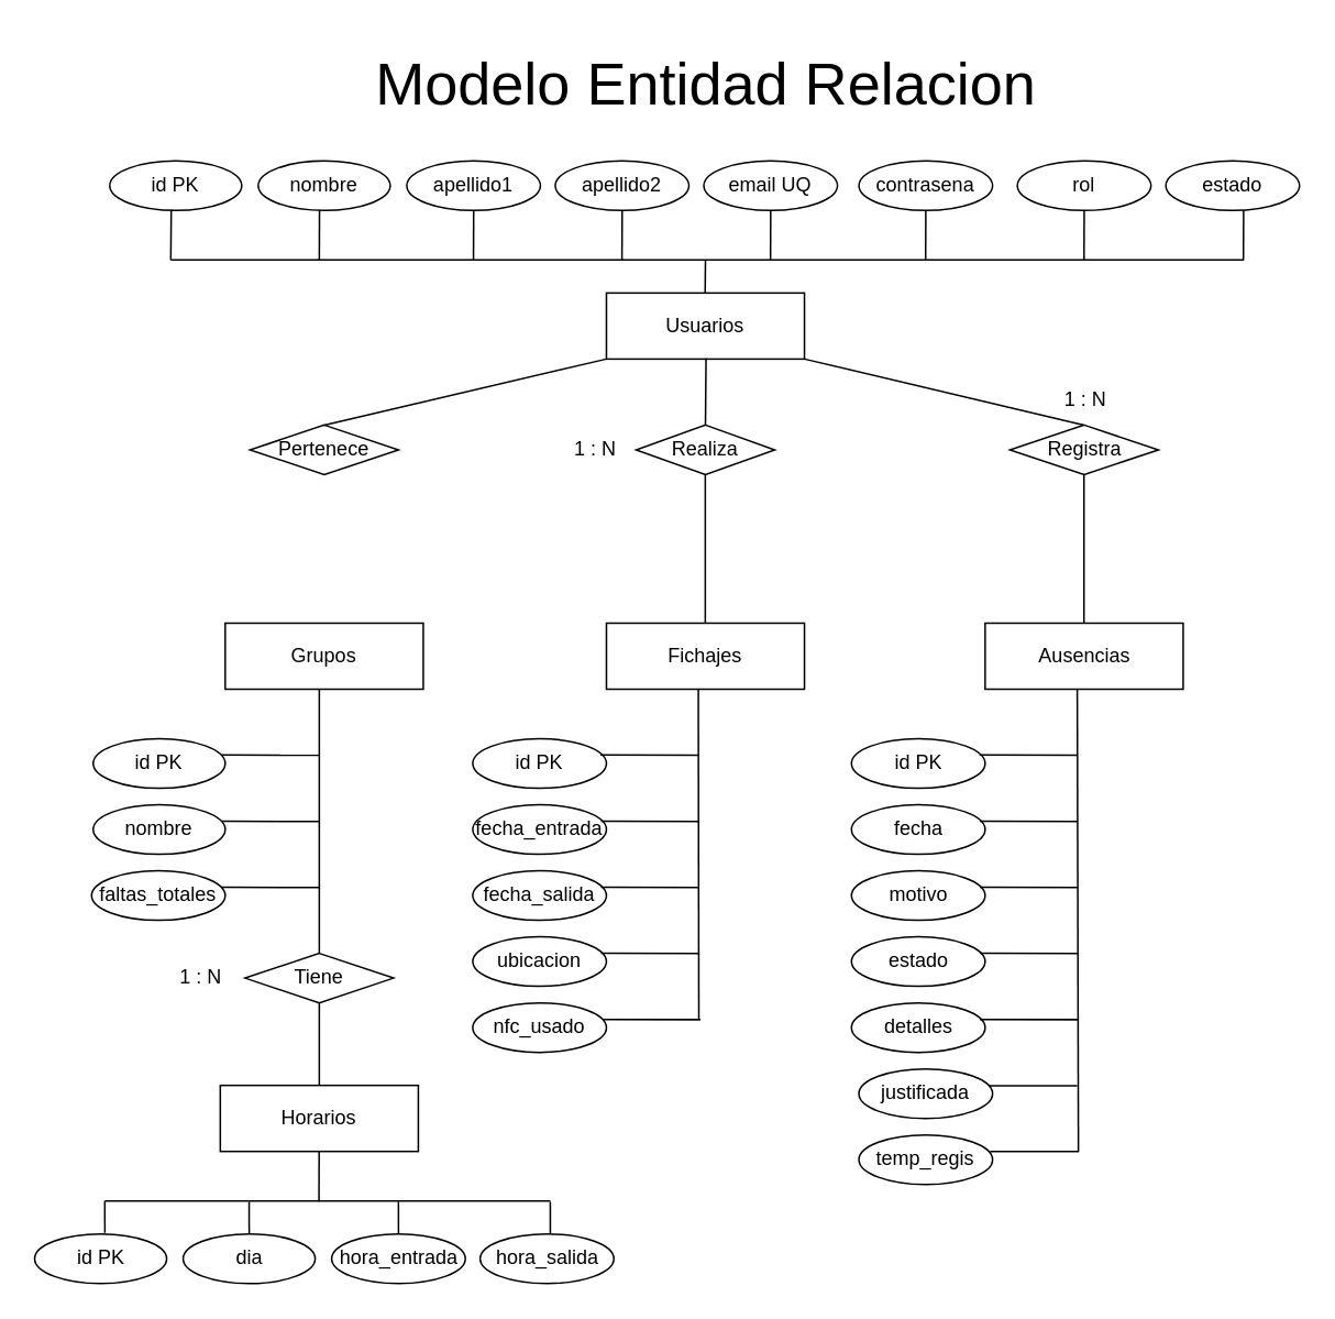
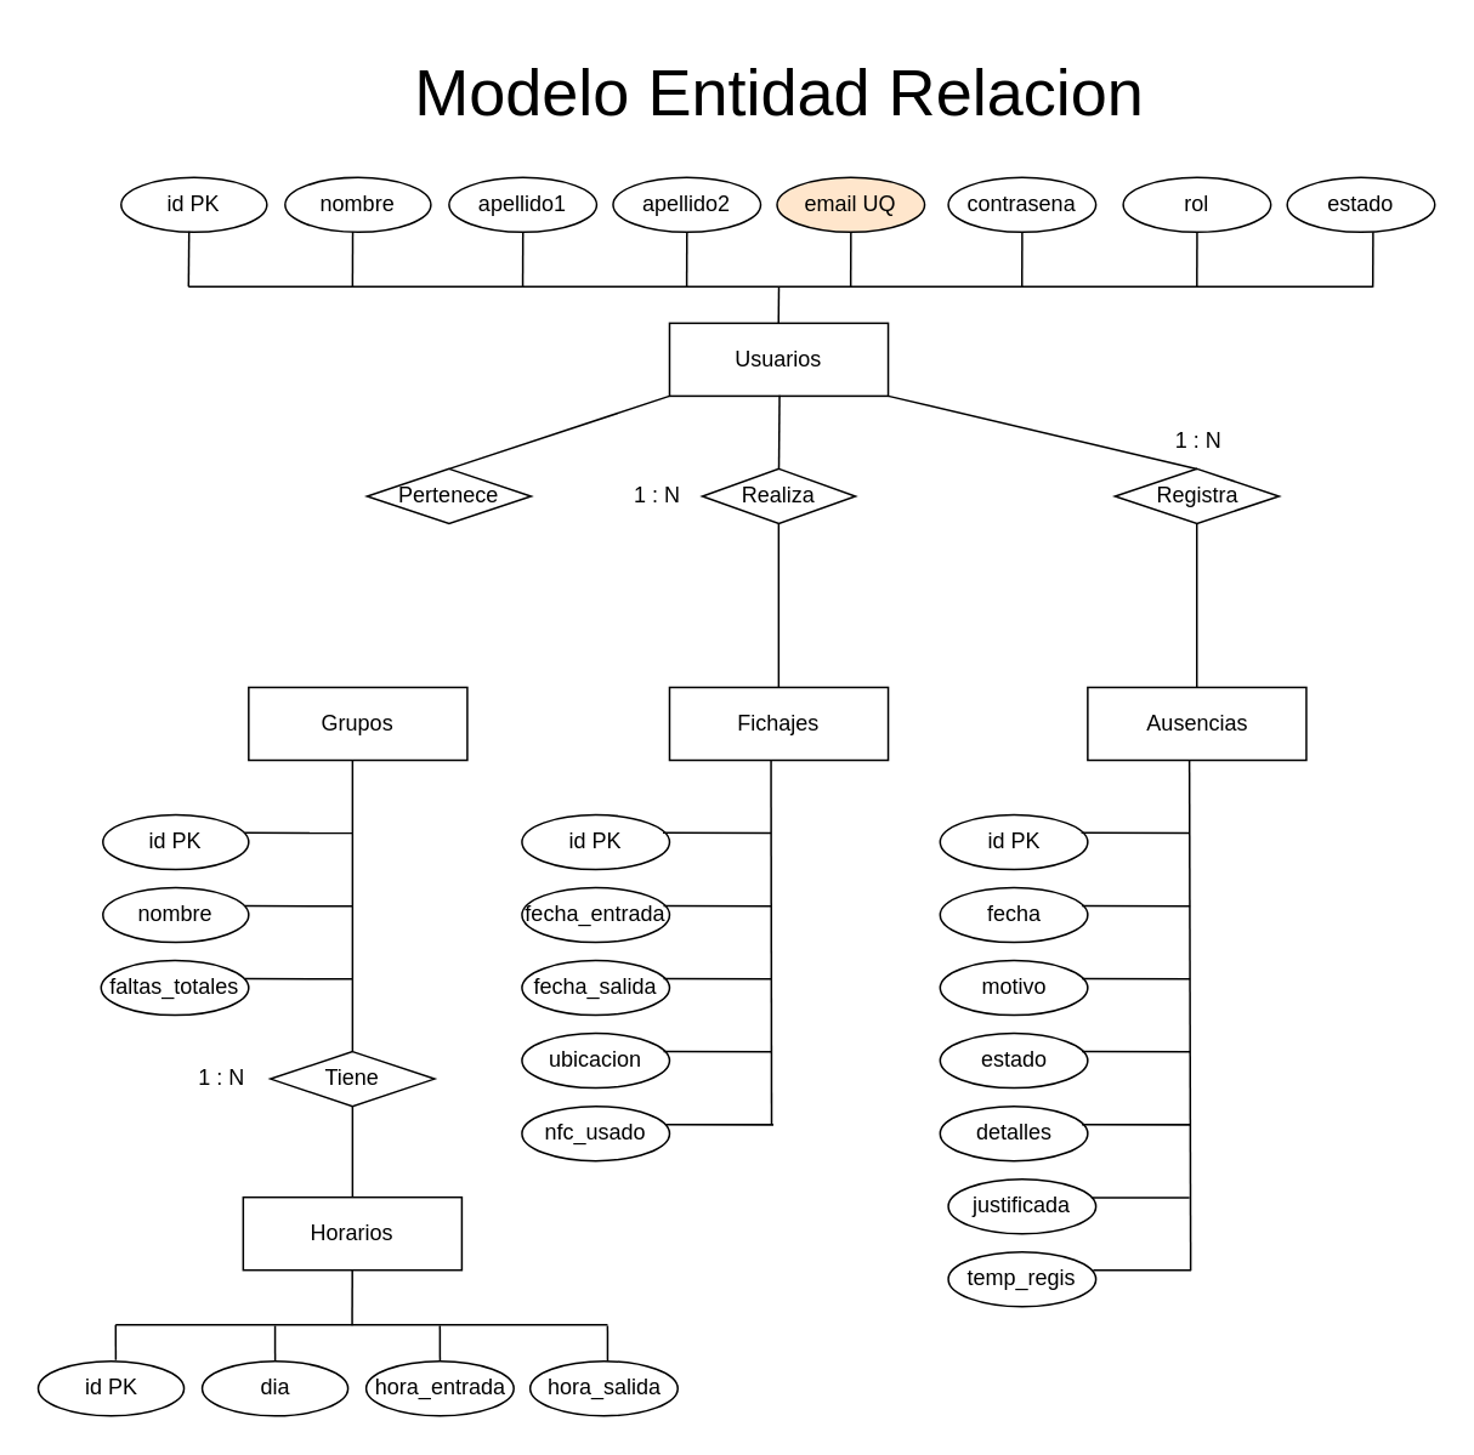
  <mxCell id="0" />
  <mxCell id="1" parent="0" />
  <mxCell id="2" value="Usuarios" style="rounded=0;whiteSpace=wrap;html=1;" vertex="1" parent="1"><mxGeometry x="367" y="177" width="120" height="40" as="geometry" /></mxCell>
  <mxCell id="3" value="id PK" style="ellipse;whiteSpace=wrap;html=1;" vertex="1" parent="1"><mxGeometry x="66" y="97" width="80" height="30" as="geometry" /></mxCell>
  <mxCell id="4" value="nombre" style="ellipse;whiteSpace=wrap;html=1;" vertex="1" parent="1"><mxGeometry x="156" y="97" width="80" height="30" as="geometry" /></mxCell>
  <mxCell id="5" value="apellido1" style="ellipse;whiteSpace=wrap;html=1;" vertex="1" parent="1"><mxGeometry x="246" y="97" width="81" height="30" as="geometry" /></mxCell>
- <mxCell id="6" value="email UQ" style="ellipse;whiteSpace=wrap;html=1;" vertex="1" parent="1"><mxGeometry x="426" y="97" width="81" height="30" as="geometry" /></mxCell>
+ <mxCell id="6" value="email UQ" style="ellipse;whiteSpace=wrap;html=1;fillColor=#ffe6cc;" vertex="1" parent="1"><mxGeometry x="426" y="97" width="81" height="30" as="geometry" /></mxCell>
  <mxCell id="7" value="contrasena" style="ellipse;whiteSpace=wrap;html=1;" vertex="1" parent="1"><mxGeometry x="520" y="97" width="81" height="30" as="geometry" /></mxCell>
  <mxCell id="8" value="apellido2" style="ellipse;whiteSpace=wrap;html=1;" vertex="1" parent="1"><mxGeometry x="336" y="97" width="81" height="30" as="geometry" /></mxCell>
  <mxCell id="9" value="rol" style="ellipse;whiteSpace=wrap;html=1;" vertex="1" parent="1"><mxGeometry x="616" y="97" width="81" height="30" as="geometry" /></mxCell>
  <mxCell id="10" value="estado" style="ellipse;whiteSpace=wrap;html=1;" vertex="1" parent="1"><mxGeometry x="706" y="97" width="81" height="30" as="geometry" /></mxCell>
  <mxCell id="11" value="" style="endArrow=none;html=1;rounded=0;" edge="1" parent="1"><mxGeometry width="50" height="50" relative="1" as="geometry"><mxPoint x="103" y="157" as="sourcePoint" /><mxPoint x="753" y="157" as="targetPoint" /></mxGeometry></mxCell>
  <mxCell id="12" value="" style="endArrow=none;html=1;rounded=0;entryX=0.464;entryY=0.99;entryDx=0;entryDy=0;entryPerimeter=0;" edge="1" parent="1" target="4"><mxGeometry width="50" height="50" relative="1" as="geometry"><mxPoint x="193" y="157" as="sourcePoint" /><mxPoint x="196.34" y="127" as="targetPoint" /></mxGeometry></mxCell>
  <mxCell id="13" value="" style="endArrow=none;html=1;rounded=0;entryX=0.466;entryY=0.985;entryDx=0;entryDy=0;entryPerimeter=0;" edge="1" parent="1" target="3"><mxGeometry width="50" height="50" relative="1" as="geometry"><mxPoint x="103" y="157" as="sourcePoint" /><mxPoint x="106.06" y="127" as="targetPoint" /></mxGeometry></mxCell>
  <mxCell id="14" value="" style="endArrow=none;html=1;rounded=0;entryX=0.464;entryY=0.99;entryDx=0;entryDy=0;entryPerimeter=0;" edge="1" parent="1"><mxGeometry width="50" height="50" relative="1" as="geometry"><mxPoint x="286.42" y="157.3" as="sourcePoint" /><mxPoint x="286.54" y="127" as="targetPoint" /></mxGeometry></mxCell>
  <mxCell id="15" value="" style="endArrow=none;html=1;rounded=0;entryX=0.464;entryY=0.99;entryDx=0;entryDy=0;entryPerimeter=0;" edge="1" parent="1"><mxGeometry width="50" height="50" relative="1" as="geometry"><mxPoint x="376.42" y="157.3" as="sourcePoint" /><mxPoint x="376.54" y="127" as="targetPoint" /></mxGeometry></mxCell>
  <mxCell id="16" value="" style="endArrow=none;html=1;rounded=0;entryX=0.464;entryY=0.99;entryDx=0;entryDy=0;entryPerimeter=0;" edge="1" parent="1"><mxGeometry width="50" height="50" relative="1" as="geometry"><mxPoint x="466.42" y="157.3" as="sourcePoint" /><mxPoint x="466.54" y="127" as="targetPoint" /></mxGeometry></mxCell>
  <mxCell id="17" value="" style="endArrow=none;html=1;rounded=0;entryX=0.464;entryY=0.99;entryDx=0;entryDy=0;entryPerimeter=0;" edge="1" parent="1"><mxGeometry width="50" height="50" relative="1" as="geometry"><mxPoint x="560.42" y="157.3" as="sourcePoint" /><mxPoint x="560.54" y="127" as="targetPoint" /></mxGeometry></mxCell>
  <mxCell id="18" value="" style="endArrow=none;html=1;rounded=0;entryX=0.464;entryY=0.99;entryDx=0;entryDy=0;entryPerimeter=0;" edge="1" parent="1"><mxGeometry width="50" height="50" relative="1" as="geometry"><mxPoint x="656.42" y="157.3" as="sourcePoint" /><mxPoint x="656.54" y="127" as="targetPoint" /></mxGeometry></mxCell>
  <mxCell id="19" value="" style="endArrow=none;html=1;rounded=0;entryX=0.464;entryY=0.99;entryDx=0;entryDy=0;entryPerimeter=0;" edge="1" parent="1"><mxGeometry width="50" height="50" relative="1" as="geometry"><mxPoint x="753" y="157.3" as="sourcePoint" /><mxPoint x="753.12" y="127" as="targetPoint" /></mxGeometry></mxCell>
  <mxCell id="20" value="" style="endArrow=none;html=1;rounded=0;" edge="1" parent="1"><mxGeometry width="50" height="50" relative="1" as="geometry"><mxPoint x="426.8" y="177" as="sourcePoint" /><mxPoint x="427" y="157" as="targetPoint" /></mxGeometry></mxCell>
- <mxCell id="21" value="Pertenece" style="rhombus;whiteSpace=wrap;html=1;" vertex="1" parent="1"><mxGeometry x="151" y="257" width="90" height="30" as="geometry" /></mxCell>
+ <mxCell id="21" value="Pertenece" style="rhombus;whiteSpace=wrap;html=1;" vertex="1" parent="1"><mxGeometry x="201" y="257" width="90" height="30" as="geometry" /></mxCell>
  <mxCell id="22" value="Realiza" style="rhombus;whiteSpace=wrap;html=1;" vertex="1" parent="1"><mxGeometry x="385" y="257" width="84" height="30" as="geometry" /></mxCell>
  <mxCell id="23" value="Registra" style="rhombus;whiteSpace=wrap;html=1;" vertex="1" parent="1"><mxGeometry x="611.5" y="257" width="90" height="30" as="geometry" /></mxCell>
  <mxCell id="24" value="Grupos" style="rounded=0;whiteSpace=wrap;html=1;" vertex="1" parent="1"><mxGeometry x="136" y="377" width="120" height="40" as="geometry" /></mxCell>
  <mxCell id="25" value="Fichajes" style="rounded=0;whiteSpace=wrap;html=1;" vertex="1" parent="1"><mxGeometry x="367" y="377" width="120" height="40" as="geometry" /></mxCell>
  <mxCell id="26" value="Ausencias" style="rounded=0;whiteSpace=wrap;html=1;" vertex="1" parent="1"><mxGeometry x="596.5" y="377" width="120" height="40" as="geometry" /></mxCell>
  <mxCell id="27" value="" style="endArrow=none;html=1;rounded=0;entryX=0;entryY=1;entryDx=0;entryDy=0;exitX=0.5;exitY=0;exitDx=0;exitDy=0;" edge="1" parent="1" source="21" target="2"><mxGeometry width="50" height="50" relative="1" as="geometry"><mxPoint x="293" y="297" as="sourcePoint" /><mxPoint x="343" y="247" as="targetPoint" /></mxGeometry></mxCell>
  <mxCell id="28" value="" style="endArrow=none;html=1;rounded=0;entryX=0.503;entryY=0.99;entryDx=0;entryDy=0;entryPerimeter=0;exitX=0.5;exitY=0;exitDx=0;exitDy=0;" edge="1" parent="1" source="22" target="2"><mxGeometry width="50" height="50" relative="1" as="geometry"><mxPoint x="293" y="337" as="sourcePoint" /><mxPoint x="343" y="287" as="targetPoint" /></mxGeometry></mxCell>
  <mxCell id="29" value="" style="endArrow=none;html=1;rounded=0;entryX=1;entryY=1;entryDx=0;entryDy=0;exitX=0.5;exitY=0;exitDx=0;exitDy=0;" edge="1" parent="1" source="23" target="2"><mxGeometry width="50" height="50" relative="1" as="geometry"><mxPoint x="523" y="287" as="sourcePoint" /><mxPoint x="573" y="237" as="targetPoint" /></mxGeometry></mxCell>
  <mxCell id="30" value="" style="endArrow=none;html=1;rounded=0;entryX=0.5;entryY=1;entryDx=0;entryDy=0;exitX=0.5;exitY=0;exitDx=0;exitDy=0;" edge="1" parent="1"><mxGeometry width="50" height="50" relative="1" as="geometry"><mxPoint x="426.89" y="377" as="sourcePoint" /><mxPoint x="426.89" y="287" as="targetPoint" /></mxGeometry></mxCell>
  <mxCell id="31" value="" style="endArrow=none;html=1;rounded=0;entryX=0.5;entryY=1;entryDx=0;entryDy=0;exitX=0.5;exitY=0;exitDx=0;exitDy=0;" edge="1" parent="1"><mxGeometry width="50" height="50" relative="1" as="geometry"><mxPoint x="656.39" y="377" as="sourcePoint" /><mxPoint x="656.39" y="287" as="targetPoint" /></mxGeometry></mxCell>
  <mxCell id="32" value="1 : N" style="text;html=1;align=center;verticalAlign=middle;resizable=0;points=[];autosize=1;strokeColor=none;fillColor=none;" vertex="1" parent="1"><mxGeometry x="631.5" y="227" width="50" height="30" as="geometry" /></mxCell>
  <mxCell id="33" value="1 : N" style="text;html=1;align=center;verticalAlign=middle;resizable=0;points=[];autosize=1;strokeColor=none;fillColor=none;" vertex="1" parent="1"><mxGeometry x="335" y="257" width="50" height="30" as="geometry" /></mxCell>
  <mxCell id="34" value="id PK" style="ellipse;whiteSpace=wrap;html=1;" vertex="1" parent="1"><mxGeometry x="56" y="447" width="80" height="30" as="geometry" /></mxCell>
  <mxCell id="35" value="nombre" style="ellipse;whiteSpace=wrap;html=1;" vertex="1" parent="1"><mxGeometry x="56" y="487" width="80" height="30" as="geometry" /></mxCell>
  <mxCell id="36" value="faltas_totales" style="ellipse;whiteSpace=wrap;html=1;" vertex="1" parent="1"><mxGeometry x="55" y="527" width="81" height="30" as="geometry" /></mxCell>
  <mxCell id="37" value="id PK" style="ellipse;whiteSpace=wrap;html=1;" vertex="1" parent="1"><mxGeometry x="286" y="447" width="81" height="30" as="geometry" /></mxCell>
  <mxCell id="38" value="fecha_entrada" style="ellipse;whiteSpace=wrap;html=1;" vertex="1" parent="1"><mxGeometry x="286" y="487" width="81" height="30" as="geometry" /></mxCell>
  <mxCell id="39" value="fecha_salida" style="ellipse;whiteSpace=wrap;html=1;" vertex="1" parent="1"><mxGeometry x="286" y="527" width="81" height="30" as="geometry" /></mxCell>
  <mxCell id="40" value="ubicacion" style="ellipse;whiteSpace=wrap;html=1;" vertex="1" parent="1"><mxGeometry x="286" y="567" width="81" height="30" as="geometry" /></mxCell>
  <mxCell id="41" value="nfc_usado" style="ellipse;whiteSpace=wrap;html=1;" vertex="1" parent="1"><mxGeometry x="286" y="607" width="81" height="30" as="geometry" /></mxCell>
  <mxCell id="42" value="id PK" style="ellipse;whiteSpace=wrap;html=1;" vertex="1" parent="1"><mxGeometry x="515.5" y="447" width="81" height="30" as="geometry" /></mxCell>
  <mxCell id="43" value="fecha" style="ellipse;whiteSpace=wrap;html=1;" vertex="1" parent="1"><mxGeometry x="515.5" y="487" width="81" height="30" as="geometry" /></mxCell>
  <mxCell id="44" value="motivo" style="ellipse;whiteSpace=wrap;html=1;" vertex="1" parent="1"><mxGeometry x="515.5" y="527" width="81" height="30" as="geometry" /></mxCell>
  <mxCell id="45" value="estado" style="ellipse;whiteSpace=wrap;html=1;" vertex="1" parent="1"><mxGeometry x="515.5" y="567" width="81" height="30" as="geometry" /></mxCell>
  <mxCell id="46" value="detalles" style="ellipse;whiteSpace=wrap;html=1;" vertex="1" parent="1"><mxGeometry x="515.5" y="607" width="81" height="30" as="geometry" /></mxCell>
  <mxCell id="47" value="justificada" style="ellipse;whiteSpace=wrap;html=1;" vertex="1" parent="1"><mxGeometry x="520" y="647" width="81" height="30" as="geometry" /></mxCell>
  <mxCell id="48" value="temp_regis" style="ellipse;whiteSpace=wrap;html=1;" vertex="1" parent="1"><mxGeometry x="520" y="687" width="81" height="30" as="geometry" /></mxCell>
  <mxCell id="49" value="" style="endArrow=none;html=1;rounded=0;entryX=0.475;entryY=1;entryDx=0;entryDy=0;entryPerimeter=0;" edge="1" parent="1" target="24"><mxGeometry width="50" height="50" relative="1" as="geometry"><mxPoint x="193" y="577" as="sourcePoint" /><mxPoint x="223" y="457" as="targetPoint" /></mxGeometry></mxCell>
  <mxCell id="50" value="" style="endArrow=none;html=1;rounded=0;exitX=0.971;exitY=0.328;exitDx=0;exitDy=0;exitPerimeter=0;" edge="1" parent="1" source="34"><mxGeometry width="50" height="50" relative="1" as="geometry"><mxPoint x="153" y="487" as="sourcePoint" /><mxPoint x="193" y="457" as="targetPoint" /></mxGeometry></mxCell>
  <mxCell id="51" value="" style="endArrow=none;html=1;rounded=0;exitX=0.971;exitY=0.328;exitDx=0;exitDy=0;exitPerimeter=0;" edge="1" parent="1"><mxGeometry width="50" height="50" relative="1" as="geometry"><mxPoint x="134" y="497" as="sourcePoint" /><mxPoint x="193.32" y="497.16" as="targetPoint" /></mxGeometry></mxCell>
  <mxCell id="52" value="" style="endArrow=none;html=1;rounded=0;exitX=0.971;exitY=0.328;exitDx=0;exitDy=0;exitPerimeter=0;" edge="1" parent="1"><mxGeometry width="50" height="50" relative="1" as="geometry"><mxPoint x="134" y="537" as="sourcePoint" /><mxPoint x="193.32" y="537.16" as="targetPoint" /></mxGeometry></mxCell>
  <mxCell id="53" value="" style="endArrow=none;html=1;rounded=0;entryX=0.475;entryY=1;entryDx=0;entryDy=0;entryPerimeter=0;" edge="1" parent="1"><mxGeometry width="50" height="50" relative="1" as="geometry"><mxPoint x="423" y="617" as="sourcePoint" /><mxPoint x="422.68" y="417" as="targetPoint" /></mxGeometry></mxCell>
  <mxCell id="54" value="" style="endArrow=none;html=1;rounded=0;exitX=0.971;exitY=0.328;exitDx=0;exitDy=0;exitPerimeter=0;" edge="1" parent="1"><mxGeometry width="50" height="50" relative="1" as="geometry"><mxPoint x="363.36" y="456.84" as="sourcePoint" /><mxPoint x="422.68" y="457" as="targetPoint" /></mxGeometry></mxCell>
  <mxCell id="55" value="" style="endArrow=none;html=1;rounded=0;exitX=0.971;exitY=0.328;exitDx=0;exitDy=0;exitPerimeter=0;" edge="1" parent="1"><mxGeometry width="50" height="50" relative="1" as="geometry"><mxPoint x="363.68" y="497" as="sourcePoint" /><mxPoint x="423" y="497.16" as="targetPoint" /></mxGeometry></mxCell>
  <mxCell id="56" value="" style="endArrow=none;html=1;rounded=0;exitX=0.971;exitY=0.328;exitDx=0;exitDy=0;exitPerimeter=0;" edge="1" parent="1"><mxGeometry width="50" height="50" relative="1" as="geometry"><mxPoint x="363.68" y="537" as="sourcePoint" /><mxPoint x="423" y="537.16" as="targetPoint" /></mxGeometry></mxCell>
  <mxCell id="57" value="" style="endArrow=none;html=1;rounded=0;exitX=0.971;exitY=0.328;exitDx=0;exitDy=0;exitPerimeter=0;" edge="1" parent="1"><mxGeometry width="50" height="50" relative="1" as="geometry"><mxPoint x="363.68" y="577" as="sourcePoint" /><mxPoint x="423" y="577.16" as="targetPoint" /></mxGeometry></mxCell>
  <mxCell id="58" value="" style="endArrow=none;html=1;rounded=0;exitX=0.971;exitY=0.328;exitDx=0;exitDy=0;exitPerimeter=0;" edge="1" parent="1"><mxGeometry width="50" height="50" relative="1" as="geometry"><mxPoint x="364.68" y="617" as="sourcePoint" /><mxPoint x="424" y="617.16" as="targetPoint" /></mxGeometry></mxCell>
  <mxCell id="59" value="" style="endArrow=none;html=1;rounded=0;entryX=0.475;entryY=1;entryDx=0;entryDy=0;entryPerimeter=0;" edge="1" parent="1"><mxGeometry width="50" height="50" relative="1" as="geometry"><mxPoint x="653" y="697" as="sourcePoint" /><mxPoint x="652.32" y="417" as="targetPoint" /></mxGeometry></mxCell>
  <mxCell id="60" value="" style="endArrow=none;html=1;rounded=0;exitX=0.971;exitY=0.328;exitDx=0;exitDy=0;exitPerimeter=0;" edge="1" parent="1"><mxGeometry width="50" height="50" relative="1" as="geometry"><mxPoint x="593" y="456.84" as="sourcePoint" /><mxPoint x="652.32" y="457" as="targetPoint" /></mxGeometry></mxCell>
  <mxCell id="61" value="" style="endArrow=none;html=1;rounded=0;exitX=0.971;exitY=0.328;exitDx=0;exitDy=0;exitPerimeter=0;" edge="1" parent="1"><mxGeometry width="50" height="50" relative="1" as="geometry"><mxPoint x="593.32" y="497" as="sourcePoint" /><mxPoint x="652.64" y="497.16" as="targetPoint" /></mxGeometry></mxCell>
  <mxCell id="62" value="" style="endArrow=none;html=1;rounded=0;exitX=0.971;exitY=0.328;exitDx=0;exitDy=0;exitPerimeter=0;" edge="1" parent="1"><mxGeometry width="50" height="50" relative="1" as="geometry"><mxPoint x="593.32" y="537" as="sourcePoint" /><mxPoint x="652.64" y="537.16" as="targetPoint" /></mxGeometry></mxCell>
  <mxCell id="63" value="" style="endArrow=none;html=1;rounded=0;exitX=0.971;exitY=0.328;exitDx=0;exitDy=0;exitPerimeter=0;" edge="1" parent="1"><mxGeometry width="50" height="50" relative="1" as="geometry"><mxPoint x="593.32" y="577" as="sourcePoint" /><mxPoint x="652.64" y="577.16" as="targetPoint" /></mxGeometry></mxCell>
  <mxCell id="64" value="" style="endArrow=none;html=1;rounded=0;exitX=0.971;exitY=0.328;exitDx=0;exitDy=0;exitPerimeter=0;" edge="1" parent="1"><mxGeometry width="50" height="50" relative="1" as="geometry"><mxPoint x="593.32" y="617" as="sourcePoint" /><mxPoint x="652.64" y="617.16" as="targetPoint" /></mxGeometry></mxCell>
  <mxCell id="65" value="" style="endArrow=none;html=1;rounded=0;exitX=0.969;exitY=0.342;exitDx=0;exitDy=0;exitPerimeter=0;" edge="1" parent="1" source="47"><mxGeometry width="50" height="50" relative="1" as="geometry"><mxPoint x="603" y="657" as="sourcePoint" /><mxPoint x="652.32" y="657.16" as="targetPoint" /></mxGeometry></mxCell>
  <mxCell id="66" value="" style="endArrow=none;html=1;rounded=0;exitX=0.969;exitY=0.342;exitDx=0;exitDy=0;exitPerimeter=0;" edge="1" parent="1"><mxGeometry width="50" height="50" relative="1" as="geometry"><mxPoint x="599.499" y="697.1" as="sourcePoint" /><mxPoint x="653.33" y="697" as="targetPoint" /></mxGeometry></mxCell>
  <mxCell id="67" value="Tiene" style="rhombus;whiteSpace=wrap;html=1;" vertex="1" parent="1"><mxGeometry x="148" y="577" width="90" height="30" as="geometry" /></mxCell>
  <mxCell id="68" value="Horarios" style="rounded=0;whiteSpace=wrap;html=1;" vertex="1" parent="1"><mxGeometry x="133" y="657" width="120" height="40" as="geometry" /></mxCell>
  <mxCell id="69" value="" style="endArrow=none;html=1;rounded=0;entryX=0.5;entryY=1;entryDx=0;entryDy=0;" edge="1" parent="1" target="67"><mxGeometry width="50" height="50" relative="1" as="geometry"><mxPoint x="193" y="657" as="sourcePoint" /><mxPoint x="243" y="607" as="targetPoint" /></mxGeometry></mxCell>
  <mxCell id="70" value="id PK" style="ellipse;whiteSpace=wrap;html=1;" vertex="1" parent="1"><mxGeometry x="20.5" y="747" width="80" height="30" as="geometry" /></mxCell>
  <mxCell id="71" value="dia" style="ellipse;whiteSpace=wrap;html=1;" vertex="1" parent="1"><mxGeometry x="110.5" y="747" width="80" height="30" as="geometry" /></mxCell>
  <mxCell id="72" value="hora_entrada" style="ellipse;whiteSpace=wrap;html=1;" vertex="1" parent="1"><mxGeometry x="200.5" y="747" width="81" height="30" as="geometry" /></mxCell>
  <mxCell id="73" value="hora_salida" style="ellipse;whiteSpace=wrap;html=1;" vertex="1" parent="1"><mxGeometry x="290.5" y="747" width="81" height="30" as="geometry" /></mxCell>
  <mxCell id="74" value="" style="endArrow=none;html=1;rounded=0;entryX=0.464;entryY=0.99;entryDx=0;entryDy=0;entryPerimeter=0;" edge="1" parent="1"><mxGeometry width="50" height="50" relative="1" as="geometry"><mxPoint x="192.78" y="727.3" as="sourcePoint" /><mxPoint x="192.9" y="697" as="targetPoint" /></mxGeometry></mxCell>
  <mxCell id="75" value="" style="endArrow=none;html=1;rounded=0;" edge="1" parent="1"><mxGeometry width="50" height="50" relative="1" as="geometry"><mxPoint x="63" y="727" as="sourcePoint" /><mxPoint x="333" y="727" as="targetPoint" /></mxGeometry></mxCell>
  <mxCell id="76" value="" style="endArrow=none;html=1;rounded=0;exitX=0.532;exitY=-0.019;exitDx=0;exitDy=0;exitPerimeter=0;" edge="1" parent="1" source="70"><mxGeometry width="50" height="50" relative="1" as="geometry"><mxPoint x="33" y="847" as="sourcePoint" /><mxPoint x="63" y="727" as="targetPoint" /></mxGeometry></mxCell>
  <mxCell id="77" value="" style="endArrow=none;html=1;rounded=0;exitX=0.532;exitY=-0.019;exitDx=0;exitDy=0;exitPerimeter=0;" edge="1" parent="1"><mxGeometry width="50" height="50" relative="1" as="geometry"><mxPoint x="150.52" y="747" as="sourcePoint" /><mxPoint x="150.46" y="727.57" as="targetPoint" /></mxGeometry></mxCell>
  <mxCell id="78" value="" style="endArrow=none;html=1;rounded=0;exitX=0.532;exitY=-0.019;exitDx=0;exitDy=0;exitPerimeter=0;" edge="1" parent="1"><mxGeometry width="50" height="50" relative="1" as="geometry"><mxPoint x="241.02" y="747" as="sourcePoint" /><mxPoint x="240.96" y="727.57" as="targetPoint" /></mxGeometry></mxCell>
  <mxCell id="79" value="" style="endArrow=none;html=1;rounded=0;exitX=0.532;exitY=-0.019;exitDx=0;exitDy=0;exitPerimeter=0;" edge="1" parent="1"><mxGeometry width="50" height="50" relative="1" as="geometry"><mxPoint x="333.02" y="747" as="sourcePoint" /><mxPoint x="332.96" y="727.57" as="targetPoint" /></mxGeometry></mxCell>
  <mxCell id="80" value="1 : N" style="text;html=1;align=center;verticalAlign=middle;resizable=0;points=[];autosize=1;strokeColor=none;fillColor=none;" vertex="1" parent="1"><mxGeometry x="96" y="577" width="50" height="30" as="geometry" /></mxCell>
  <mxCell id="81" value="&lt;font style=&quot;font-size: 36px;&quot;&gt;Modelo Entidad Relacion&lt;/font&gt;" style="text;html=1;align=center;verticalAlign=middle;resizable=0;points=[];autosize=1;strokeColor=none;fillColor=none;" vertex="1" parent="1"><mxGeometry x="217" y="20" width="420" height="60" as="geometry" /></mxCell>
